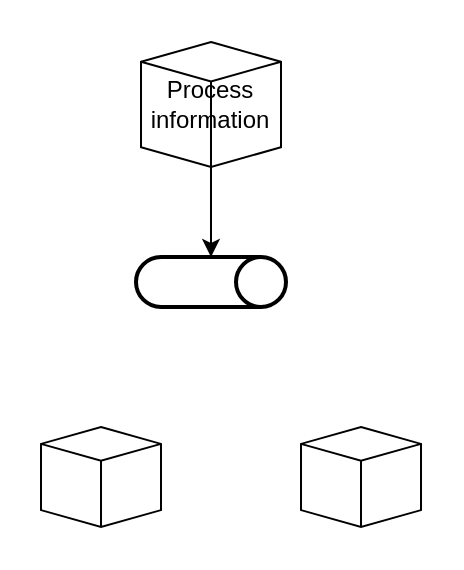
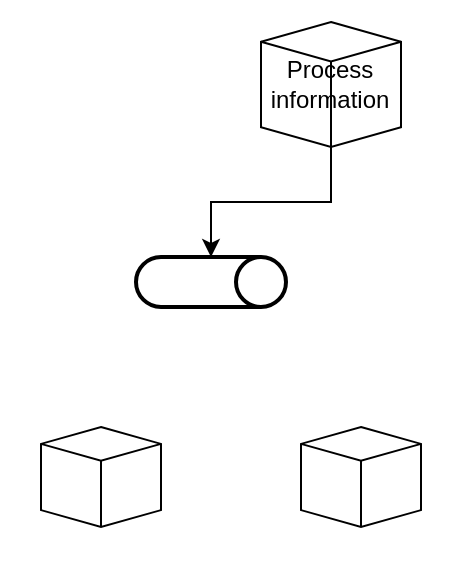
  <mxCell id="0" />
  <mxCell id="1" parent="0" />
  <mxCell id="2" style="edgeStyle=orthogonalEdgeStyle;rounded=0;orthogonalLoop=1;jettySize=auto;html=1;" edge="1" parent="1" source="3" target="6"><mxGeometry relative="1" as="geometry" /></mxCell>
- <mxCell id="3" value="Process information" style="html=1;whiteSpace=wrap;shape=isoCube2;backgroundOutline=1;isoAngle=8.909;" vertex="1" parent="1"><mxGeometry x="70" y="20.5" width="70" height="62.5" as="geometry" /></mxCell>
+ <mxCell id="3" value="Process information" style="html=1;whiteSpace=wrap;shape=isoCube2;backgroundOutline=1;isoAngle=8.909;" vertex="1" parent="1"><mxGeometry x="130" y="10.5" width="70" height="62.5" as="geometry" /></mxCell>
  <mxCell id="4" value="" style="html=1;whiteSpace=wrap;shape=isoCube2;backgroundOutline=1;isoAngle=8.909;" vertex="1" parent="1"><mxGeometry x="20" y="213" width="60" height="50" as="geometry" /></mxCell>
  <mxCell id="5" value="" style="html=1;whiteSpace=wrap;shape=isoCube2;backgroundOutline=1;isoAngle=8.909;" vertex="1" parent="1"><mxGeometry x="150" y="213" width="60" height="50" as="geometry" /></mxCell>
  <mxCell id="6" value="" style="strokeWidth=2;html=1;shape=mxgraph.flowchart.database;whiteSpace=wrap;rotation=90;" vertex="1" parent="1"><mxGeometry x="92.5" y="103" width="25" height="75" as="geometry" /></mxCell>
